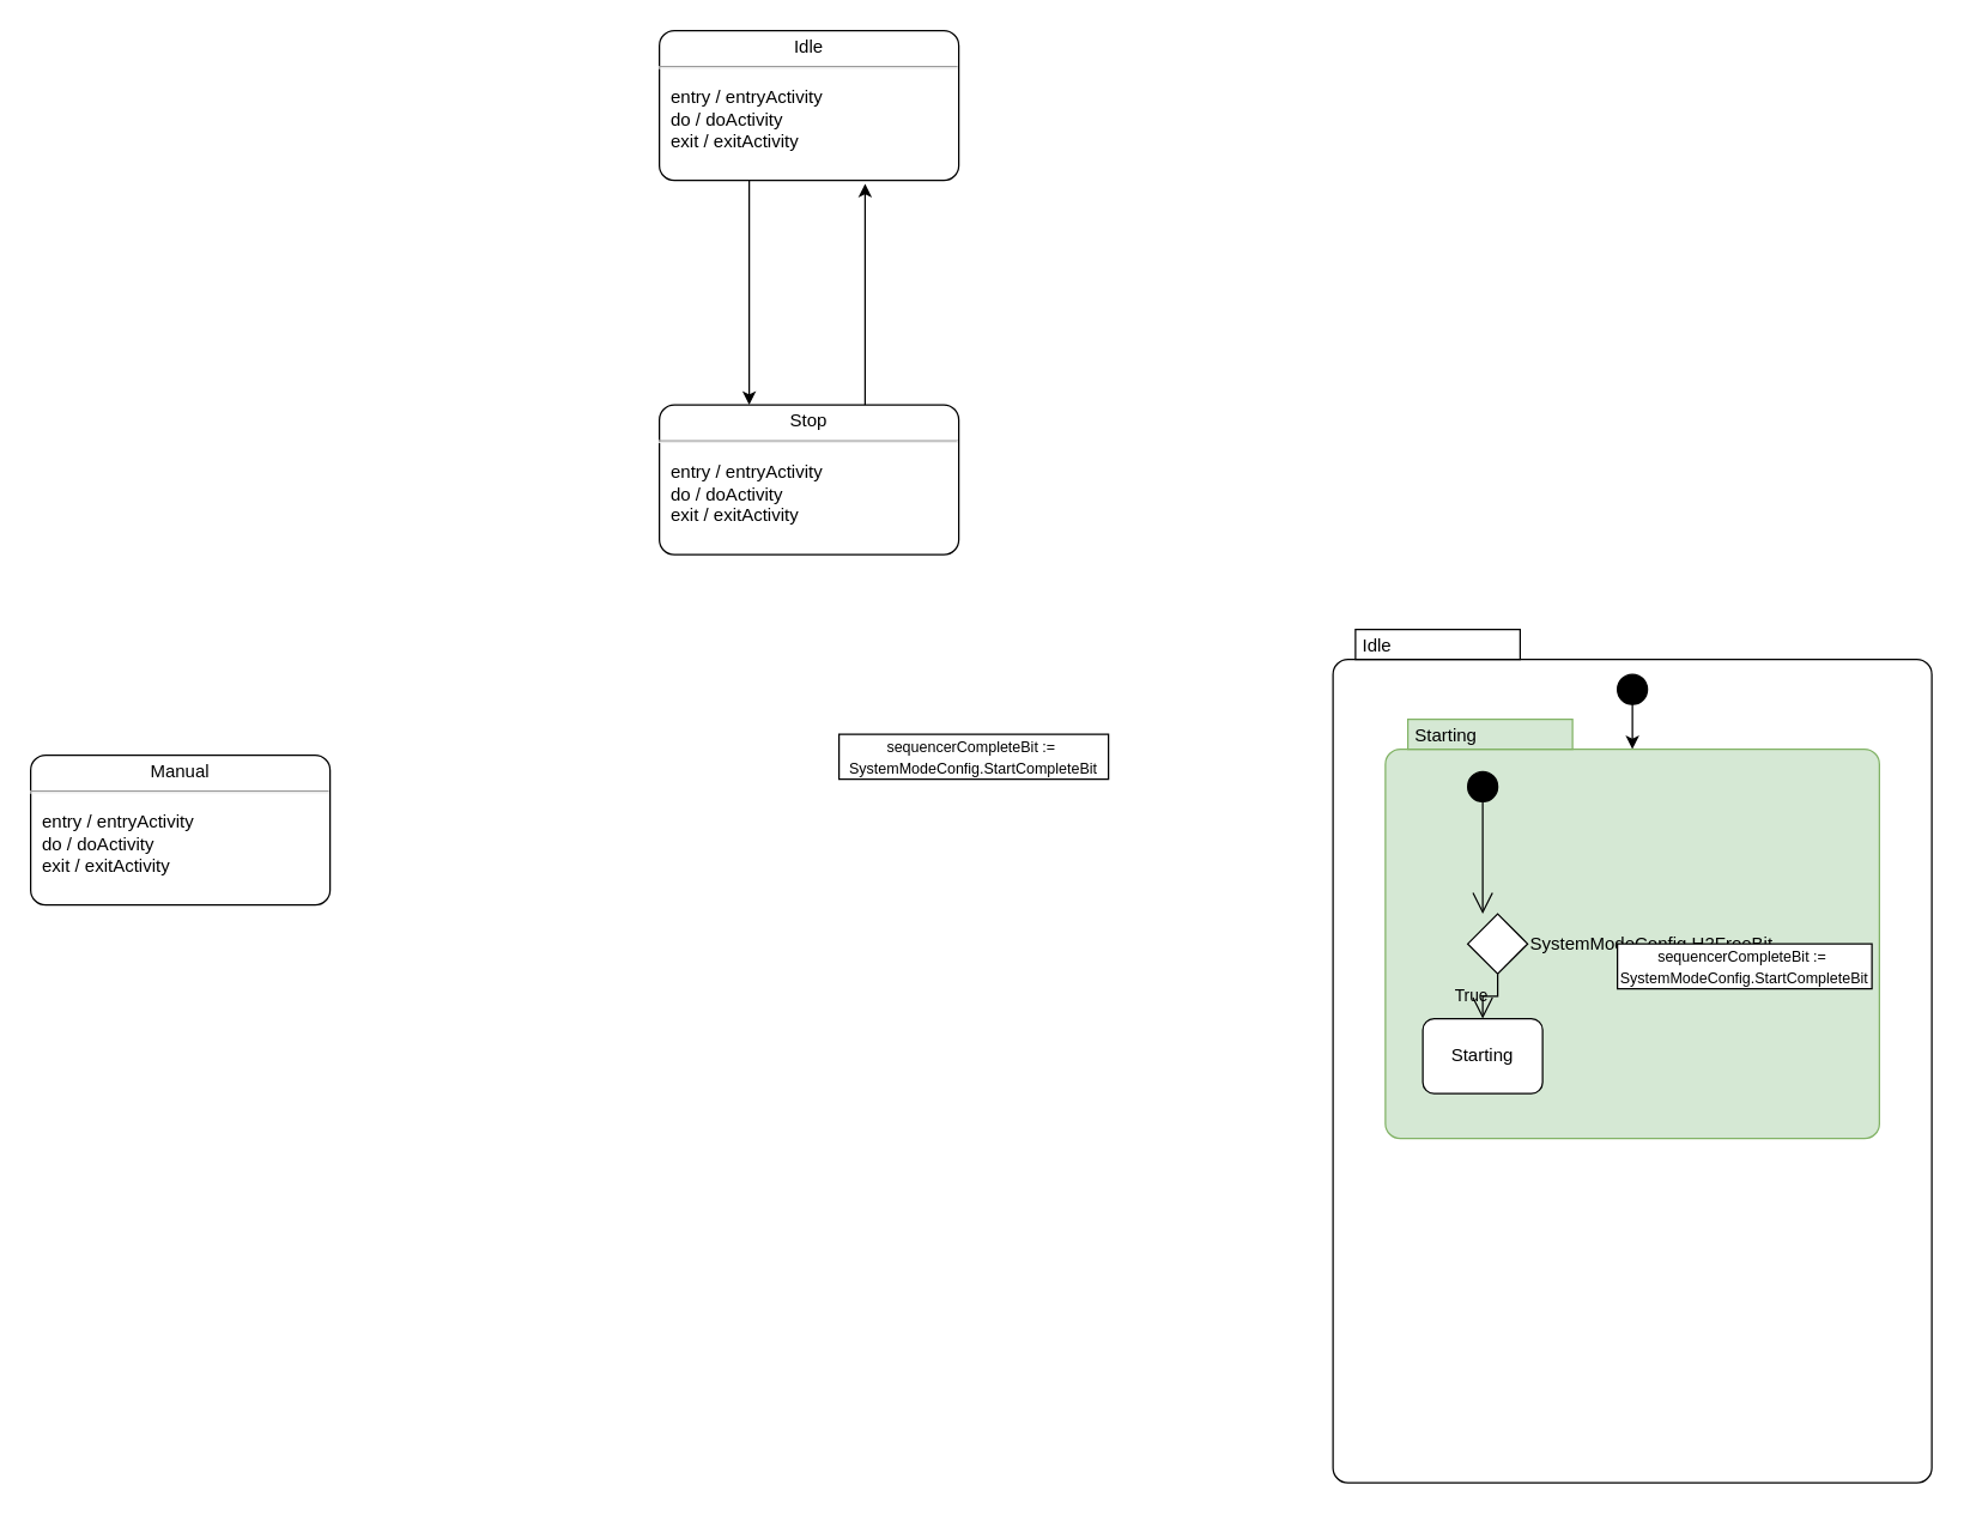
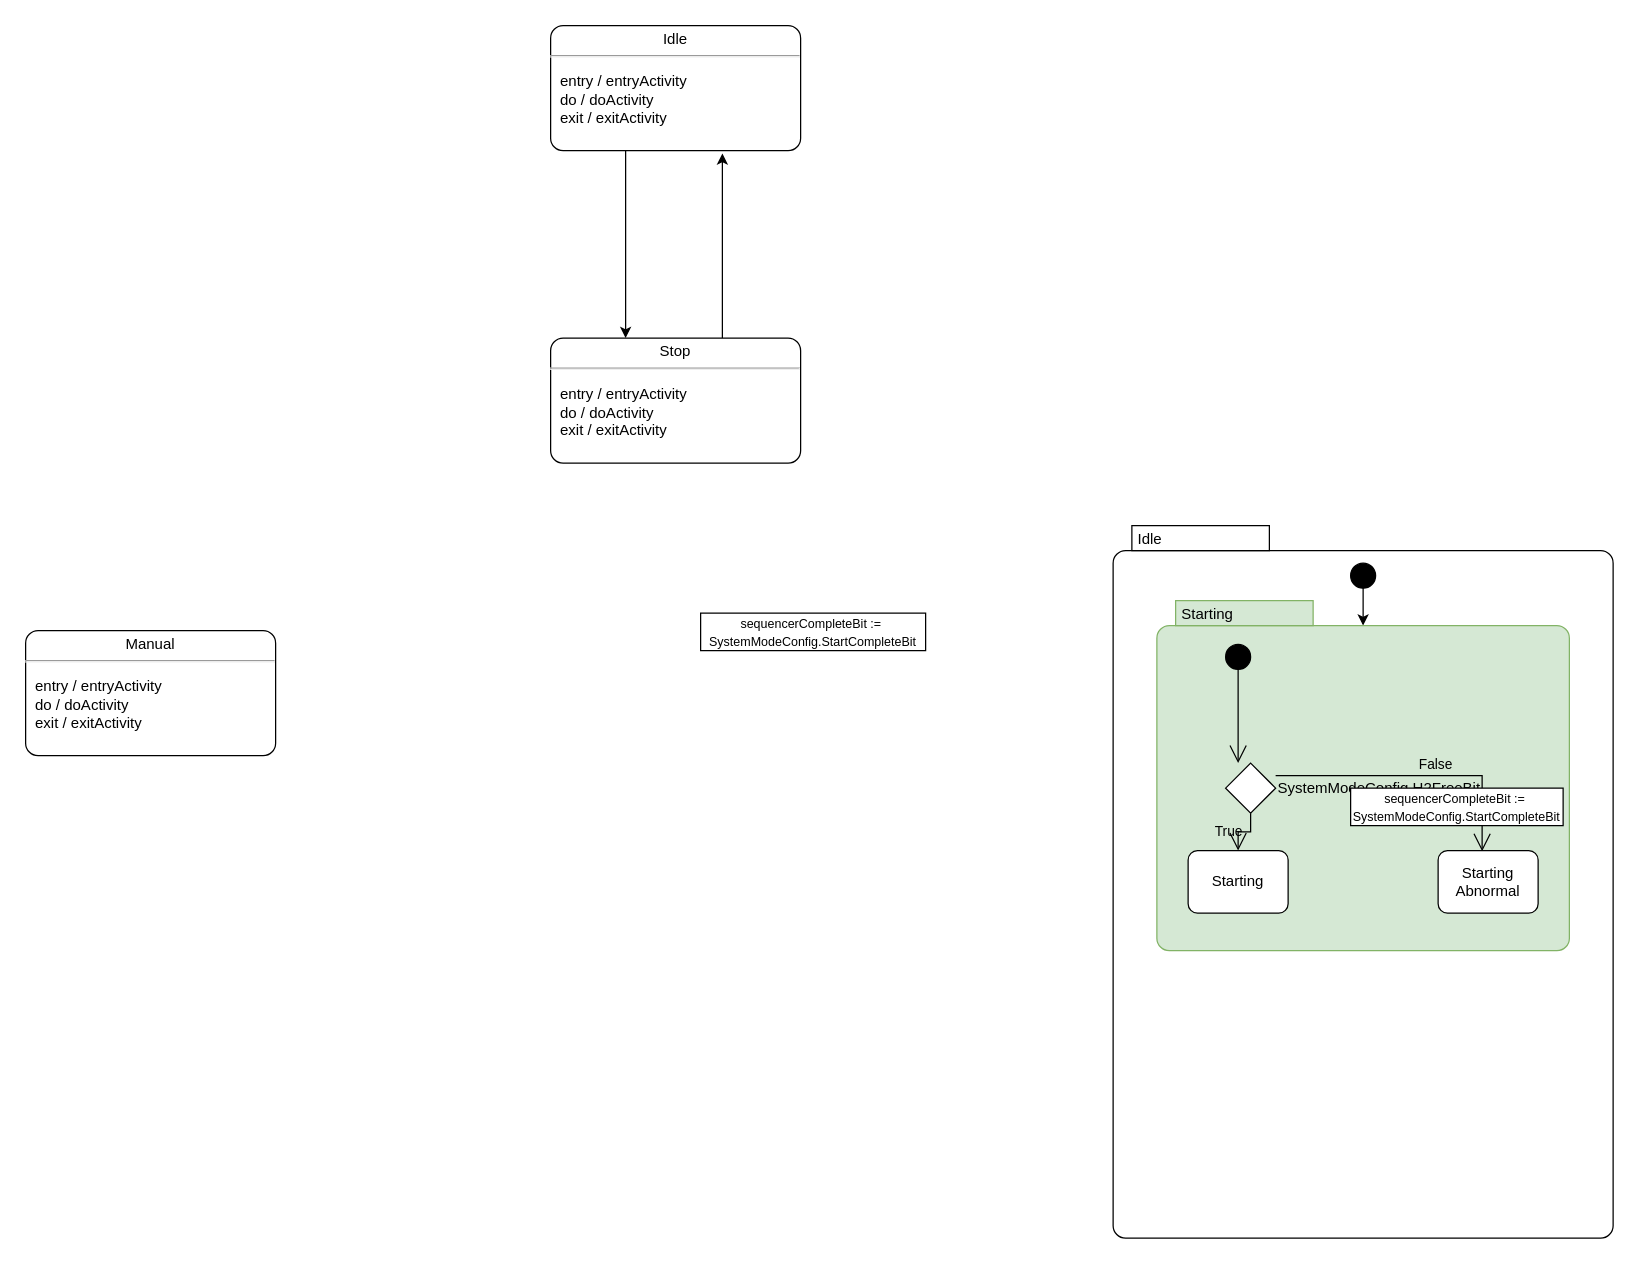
  <mxCell id="0" />
  <mxCell id="1" parent="0" />
  <mxCell id="2" value="" style="edgeStyle=orthogonalEdgeStyle;rounded=0;orthogonalLoop=1;jettySize=auto;html=1;exitX=0.29;exitY=0.991;exitDx=0;exitDy=0;exitPerimeter=0;" edge="1" parent="1" source="3" target="6"><mxGeometry relative="1" as="geometry"><mxPoint x="497" y="260" as="targetPoint" /><Array as="points"><mxPoint x="500" y="119" /></Array></mxGeometry></mxCell>
  <mxCell id="3" value="&lt;p style=&quot;margin:0px;margin-top:4px;text-align:center;&quot;&gt;Idle&lt;/p&gt;&lt;hr&gt;&lt;p&gt;&lt;/p&gt;&lt;p style=&quot;margin:0px;margin-left:8px;text-align:left;&quot;&gt;entry / entryActivity&lt;br&gt;do / doActivity&lt;br&gt;exit / exitActivity&lt;/p&gt;" style="shape=mxgraph.sysml.simpleState;html=1;overflow=fill;whiteSpace=wrap;align=center;" vertex="1" parent="1"><mxGeometry x="440" y="20" width="200" height="100" as="geometry" /></mxCell>
  <mxCell id="4" value="&lt;p style=&quot;margin:0px;margin-top:4px;text-align:center;&quot;&gt;Manual&lt;/p&gt;&lt;hr&gt;&lt;p&gt;&lt;/p&gt;&lt;p style=&quot;margin:0px;margin-left:8px;text-align:left;&quot;&gt;entry / entryActivity&lt;br&gt;do / doActivity&lt;br&gt;exit / exitActivity&lt;/p&gt;" style="shape=mxgraph.sysml.simpleState;html=1;overflow=fill;whiteSpace=wrap;align=center;" vertex="1" parent="1"><mxGeometry x="20" y="504" width="200" height="100" as="geometry" /></mxCell>
  <mxCell id="5" style="edgeStyle=orthogonalEdgeStyle;rounded=0;orthogonalLoop=1;jettySize=auto;html=1;entryX=0.687;entryY=1.023;entryDx=0;entryDy=0;entryPerimeter=0;exitX=0.687;exitY=0.001;exitDx=0;exitDy=0;exitPerimeter=0;" edge="1" parent="1" source="6" target="3"><mxGeometry relative="1" as="geometry" /></mxCell>
  <mxCell id="6" value="&lt;p style=&quot;margin:0px;margin-top:4px;text-align:center;&quot;&gt;Stop&lt;/p&gt;&lt;hr&gt;&lt;p&gt;&lt;/p&gt;&lt;p style=&quot;margin:0px;margin-left:8px;text-align:left;&quot;&gt;entry / entryActivity&lt;br&gt;do / doActivity&lt;br&gt;exit / exitActivity&lt;/p&gt;" style="shape=mxgraph.sysml.simpleState;html=1;overflow=fill;whiteSpace=wrap;align=center;" vertex="1" parent="1"><mxGeometry x="440" y="270" width="200" height="100" as="geometry" /></mxCell>
  <mxCell id="7" value="Idle" style="shape=mxgraph.sysml.compState;align=left;verticalAlign=top;spacingTop=-3;spacingLeft=18;strokeWidth=1;recursiveResize=0;html=1;" vertex="1" parent="1"><mxGeometry x="890" y="420" width="400" height="570" as="geometry" /></mxCell>
  <mxCell id="8" value="" style="edgeStyle=orthogonalEdgeStyle;rounded=0;orthogonalLoop=1;jettySize=auto;html=1;entryX=0.5;entryY=0;entryDx=0;entryDy=20;entryPerimeter=0;" edge="1" parent="7" source="9" target="10"><mxGeometry relative="1" as="geometry" /></mxCell>
  <mxCell id="9" value="" style="shape=ellipse;html=1;fillColor=strokeColor;verticalLabelPosition=bottom;labelBackgroundColor=#ffffff;verticalAlign=top;" vertex="1" parent="7"><mxGeometry x="190" y="30" width="20" height="20" as="geometry" /></mxCell>
  <mxCell id="10" value="Starting" style="shape=mxgraph.sysml.compState;align=left;verticalAlign=top;spacingTop=-3;spacingLeft=18;strokeWidth=1;recursiveResize=0;html=1;fillColor=#d5e8d4;strokeColor=#82b366;" vertex="1" parent="7"><mxGeometry x="35" y="60" width="330" height="280" as="geometry" /></mxCell>
  <mxCell id="11" value="" style="shape=ellipse;html=1;fillColor=strokeColor;verticalLabelPosition=bottom;labelBackgroundColor=#ffffff;verticalAlign=top;" vertex="1" parent="10"><mxGeometry x="55" y="35" width="20" height="20" as="geometry" /></mxCell>
  <mxCell id="12" value="SystemModeConfig.H2FreeBit" style="shape=rhombus;html=1;labelPosition=right;align=left;verticalAlign=middle" vertex="1" parent="10"><mxGeometry x="55" y="130" width="40" height="40" as="geometry" /></mxCell>
  <mxCell id="13" value="" style="edgeStyle=elbowEdgeStyle;html=1;elbow=horizontal;align=right;verticalAlign=bottom;rounded=0;labelBackgroundColor=none;endArrow=open;endSize=12;" edge="1" target="12" parent="10"><mxGeometry relative="1" as="geometry"><mxPoint x="65" y="60" as="sourcePoint" /><Array as="points"><mxPoint x="65" y="50" /></Array></mxGeometry></mxCell>
  <mxCell id="14" value="True" style="edgeStyle=elbowEdgeStyle;html=1;elbow=vertical;align=right;endArrow=open;rounded=0;labelBackgroundColor=none;endSize=12;" edge="1" source="12" parent="10" target="16"><mxGeometry relative="1" as="geometry"><mxPoint x="65" y="160" as="targetPoint" /><mxPoint as="offset" /></mxGeometry></mxCell>
+ <mxCell id="15" value="False" style="edgeStyle=elbowEdgeStyle;html=1;elbow=vertical;align=left;endArrow=open;rounded=0;labelBackgroundColor=none;verticalAlign=bottom;endSize=12;entryX=0.44;entryY=0.012;entryDx=0;entryDy=0;entryPerimeter=0;" edge="1" source="12" parent="10" target="17"><mxGeometry relative="1" as="geometry"><mxPoint x="195" y="160" as="targetPoint" /><Array as="points"><mxPoint x="130" y="140" /></Array></mxGeometry></mxCell>
  <mxCell id="16" value="Starting" style="shape=rect;rounded=1;html=1;whiteSpace=wrap;align=center;" vertex="1" parent="10"><mxGeometry x="25" y="200" width="80" height="50" as="geometry" /></mxCell>
+ <mxCell id="17" value="Starting&lt;br&gt;Abnormal" style="shape=rect;rounded=1;html=1;whiteSpace=wrap;align=center;" vertex="1" parent="10"><mxGeometry x="225" y="200" width="80" height="50" as="geometry" /></mxCell>
  <mxCell id="18" value="&lt;font style=&quot;font-size: 10px;&quot;&gt;sequencerCompleteBit&amp;nbsp;:=&amp;nbsp;&lt;br&gt;SystemModeConfig.StartCompleteBit&lt;/font&gt;" style="shape=rect;html=1;whiteSpace=wrap;align=center;" vertex="1" parent="10"><mxGeometry x="155" y="150" width="170" height="30" as="geometry" /></mxCell>
  <mxCell id="19" value="&lt;font style=&quot;font-size: 10px;&quot;&gt;sequencerCompleteBit&amp;nbsp;:=&amp;nbsp;&lt;br&gt;SystemModeConfig.StartCompleteBit&lt;/font&gt;" style="shape=rect;html=1;whiteSpace=wrap;align=center;" vertex="1" parent="1"><mxGeometry x="560" y="490" width="180" height="30" as="geometry" /></mxCell>
